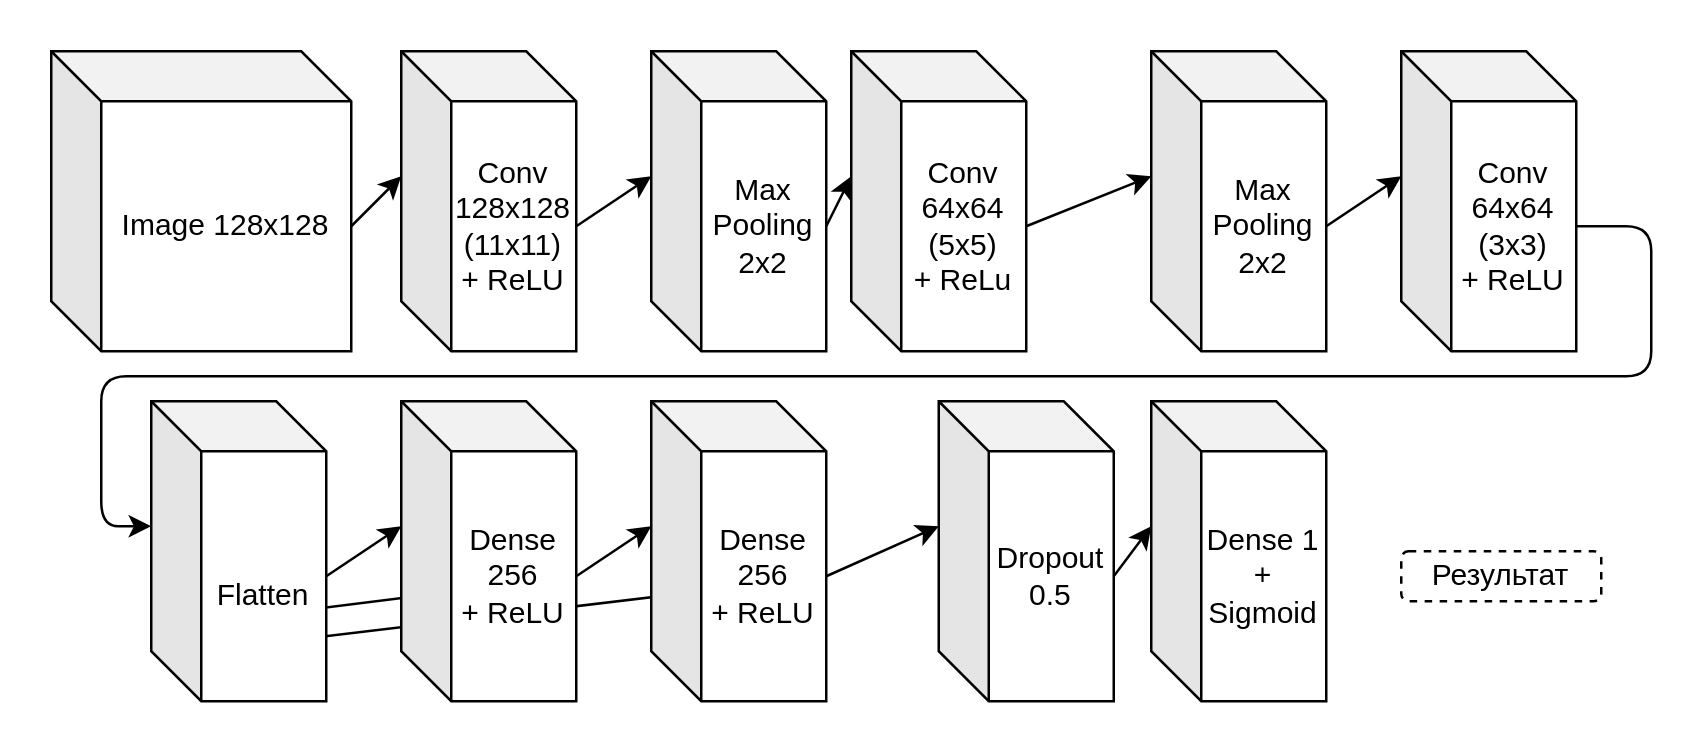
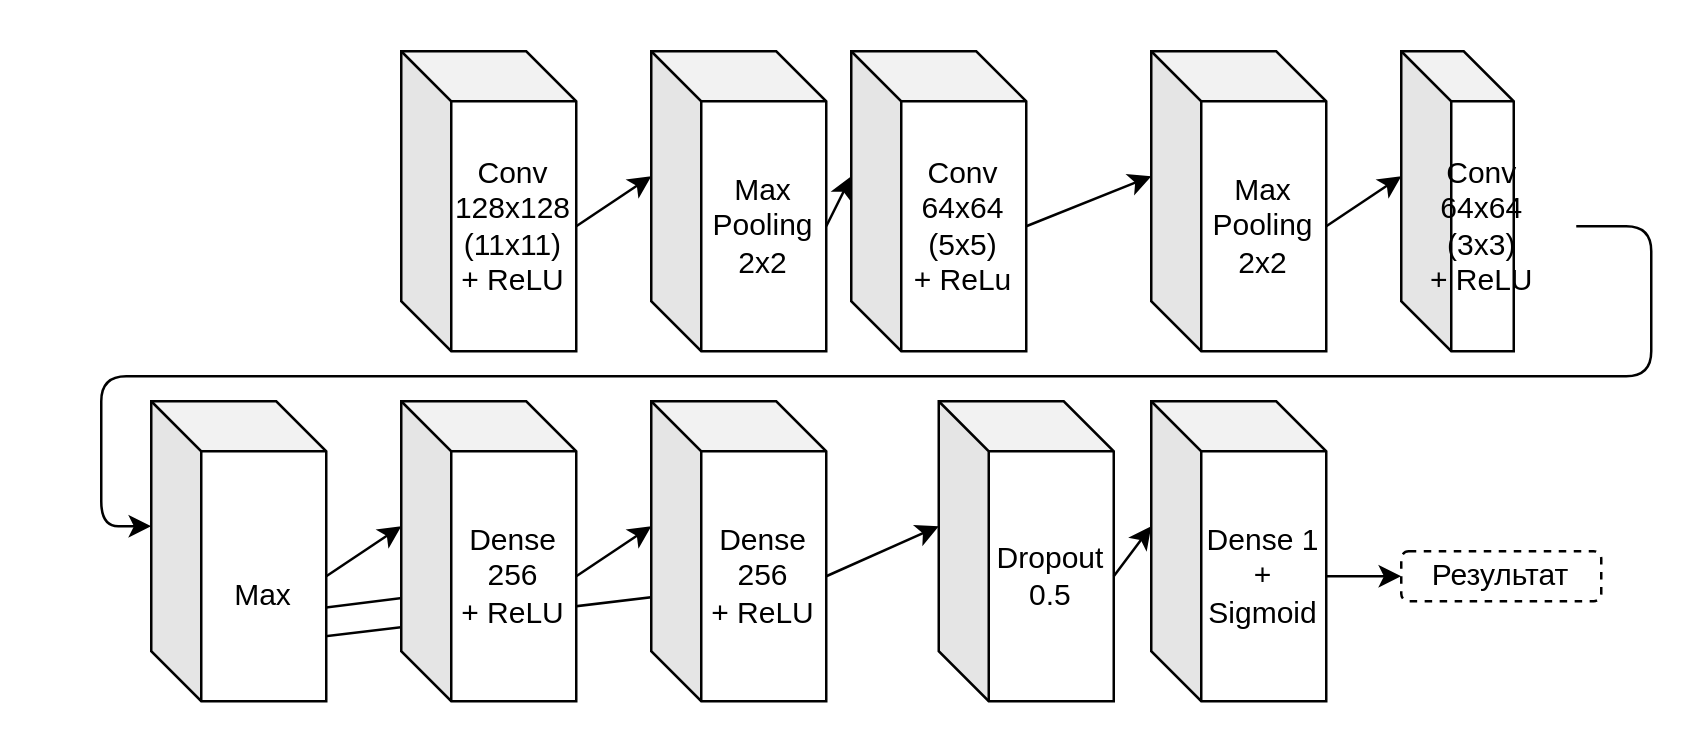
  <mxCell id="0" />
  <mxCell id="1" parent="0" />
- <mxCell id="2" value="Image 128x128" style="shape=cube;whiteSpace=wrap;html=1;boundedLbl=1;backgroundOutline=1;darkOpacity=0.05;darkOpacity2=0.1;" parent="1" vertex="1"><mxGeometry x="20" y="20" width="120" height="120" as="geometry" /></mxCell>
- <mxCell id="3" value="" style="endArrow=classic;html=1;exitX=0;exitY=0;exitDx=120;exitDy=70;exitPerimeter=0;entryX=0;entryY=0;entryDx=0;entryDy=50;entryPerimeter=0;" parent="1" source="2" target="4" edge="1"><mxGeometry width="50" height="50" relative="1" as="geometry"><mxPoint x="20" y="190" as="sourcePoint" /><mxPoint x="190" y="90" as="targetPoint" /></mxGeometry></mxCell>
  <mxCell id="4" value="Conv&lt;br&gt;128x128&lt;br&gt;(11x11)&lt;br&gt;+ ReLU&lt;br&gt;" style="shape=cube;whiteSpace=wrap;html=1;boundedLbl=1;backgroundOutline=1;darkOpacity=0.05;darkOpacity2=0.1;" parent="1" vertex="1"><mxGeometry x="160" y="20" width="70" height="120" as="geometry" /></mxCell>
  <mxCell id="5" value="Max&lt;br&gt;Pooling&lt;br&gt;2x2&lt;br&gt;" style="shape=cube;whiteSpace=wrap;html=1;boundedLbl=1;backgroundOutline=1;darkOpacity=0.05;darkOpacity2=0.1;" parent="1" vertex="1"><mxGeometry x="260" y="20" width="70" height="120" as="geometry" /></mxCell>
  <mxCell id="6" value="Conv&lt;br&gt;64x64&lt;br&gt;(5x5)&lt;br&gt;+ ReLu&lt;br&gt;" style="shape=cube;whiteSpace=wrap;html=1;boundedLbl=1;backgroundOutline=1;darkOpacity=0.05;darkOpacity2=0.1;" parent="1" vertex="1"><mxGeometry x="340" y="20" width="70" height="120" as="geometry" /></mxCell>
  <mxCell id="7" value="Max&lt;br&gt;Pooling&lt;br&gt;2x2&lt;br&gt;" style="shape=cube;whiteSpace=wrap;html=1;boundedLbl=1;backgroundOutline=1;darkOpacity=0.05;darkOpacity2=0.1;" parent="1" vertex="1"><mxGeometry x="460" y="20" width="70" height="120" as="geometry" /></mxCell>
  <mxCell id="8" value="" style="endArrow=classic;html=1;exitX=0;exitY=0;exitDx=70;exitDy=70;exitPerimeter=0;entryX=0;entryY=0;entryDx=0;entryDy=50;entryPerimeter=0;" parent="1" source="4" target="5" edge="1"><mxGeometry width="50" height="50" relative="1" as="geometry"><mxPoint x="150" y="100" as="sourcePoint" /><mxPoint x="168" y="99" as="targetPoint" /></mxGeometry></mxCell>
  <mxCell id="9" value="" style="endArrow=classic;html=1;exitX=0;exitY=0;exitDx=70;exitDy=70;exitPerimeter=0;entryX=0;entryY=0;entryDx=0;entryDy=50;entryPerimeter=0;" parent="1" source="5" target="6" edge="1"><mxGeometry width="50" height="50" relative="1" as="geometry"><mxPoint x="160" y="110" as="sourcePoint" /><mxPoint x="178" y="109" as="targetPoint" /></mxGeometry></mxCell>
  <mxCell id="10" value="" style="endArrow=classic;html=1;exitX=0;exitY=0;exitDx=70;exitDy=70;exitPerimeter=0;entryX=0;entryY=0;entryDx=0;entryDy=50;entryPerimeter=0;" parent="1" source="6" target="7" edge="1"><mxGeometry width="50" height="50" relative="1" as="geometry"><mxPoint x="170" y="120" as="sourcePoint" /><mxPoint x="188" y="119" as="targetPoint" /></mxGeometry></mxCell>
  <mxCell id="11" value="" style="endArrow=classic;html=1;entryX=0;entryY=0;entryDx=0;entryDy=50;entryPerimeter=0;exitX=0;exitY=0;exitDx=70;exitDy=70;exitPerimeter=0;" parent="1" source="23" target="22" edge="1"><mxGeometry width="50" height="50" relative="1" as="geometry"><mxPoint x="670" y="90" as="sourcePoint" /><mxPoint x="60" y="210" as="targetPoint" /><Array as="points"><mxPoint x="660" y="90" /><mxPoint x="660" y="150" /><mxPoint x="40" y="150" /><mxPoint x="40" y="210" /></Array></mxGeometry></mxCell>
  <mxCell id="12" value="" style="endArrow=classic;html=1;exitX=0;exitY=0;exitDx=70;exitDy=70;exitPerimeter=0;entryX=0;entryY=0;entryDx=0;entryDy=50;entryPerimeter=0;" parent="1" edge="1"><mxGeometry width="50" height="50" relative="1" as="geometry"><mxPoint x="230" y="230" as="sourcePoint" /><mxPoint x="78" y="249" as="targetPoint" /></mxGeometry></mxCell>
  <mxCell id="13" value="" style="endArrow=classic;html=1;exitX=0;exitY=0;exitDx=70;exitDy=70;exitPerimeter=0;entryX=0;entryY=0;entryDx=0;entryDy=50;entryPerimeter=0;" parent="1" edge="1"><mxGeometry width="50" height="50" relative="1" as="geometry"><mxPoint x="330" y="230" as="sourcePoint" /><mxPoint x="88" y="259" as="targetPoint" /></mxGeometry></mxCell>
  <mxCell id="14" value="Dense&lt;br&gt;256&lt;br&gt;+ ReLU&lt;br&gt;" style="shape=cube;whiteSpace=wrap;html=1;boundedLbl=1;backgroundOutline=1;darkOpacity=0.05;darkOpacity2=0.1;" parent="1" vertex="1"><mxGeometry x="160" y="160" width="70" height="120" as="geometry" /></mxCell>
  <mxCell id="15" value="Dense&lt;br&gt;256&lt;br&gt;+ ReLU&lt;br&gt;" style="shape=cube;whiteSpace=wrap;html=1;boundedLbl=1;backgroundOutline=1;darkOpacity=0.05;darkOpacity2=0.1;" parent="1" vertex="1"><mxGeometry x="260" y="160" width="70" height="120" as="geometry" /></mxCell>
  <mxCell id="16" value="Dropout&lt;br&gt;0.5&lt;br&gt;" style="shape=cube;whiteSpace=wrap;html=1;boundedLbl=1;backgroundOutline=1;darkOpacity=0.05;darkOpacity2=0.1;" parent="1" vertex="1"><mxGeometry x="375" y="160" width="70" height="120" as="geometry" /></mxCell>
  <mxCell id="17" value="" style="endArrow=classic;html=1;exitX=0;exitY=0;exitDx=70;exitDy=70;exitPerimeter=0;entryX=0;entryY=0;entryDx=0;entryDy=50;entryPerimeter=0;" parent="1" source="14" target="15" edge="1"><mxGeometry width="50" height="50" relative="1" as="geometry"><mxPoint x="60" y="250" as="sourcePoint" /><mxPoint x="78" y="249" as="targetPoint" /></mxGeometry></mxCell>
  <mxCell id="18" value="" style="endArrow=classic;html=1;exitX=0;exitY=0;exitDx=70;exitDy=70;exitPerimeter=0;entryX=0;entryY=0;entryDx=0;entryDy=50;entryPerimeter=0;" parent="1" source="15" target="16" edge="1"><mxGeometry width="50" height="50" relative="1" as="geometry"><mxPoint x="70" y="260" as="sourcePoint" /><mxPoint x="88" y="259" as="targetPoint" /></mxGeometry></mxCell>
+ <mxCell id="19" value="" style="endArrow=classic;html=1;exitX=0;exitY=0;exitDx=70;exitDy=70;exitPerimeter=0;entryX=0;entryY=0.5;entryDx=0;entryDy=0;" parent="1" source="21" target="20" edge="1"><mxGeometry width="50" height="50" relative="1" as="geometry"><mxPoint x="540" y="240" as="sourcePoint" /><mxPoint x="860" y="230" as="targetPoint" /></mxGeometry></mxCell>
  <mxCell id="20" value="Результат" style="rounded=1;whiteSpace=wrap;html=1;dashed=1;" parent="1" vertex="1"><mxGeometry x="560" y="220" width="80" height="20" as="geometry" /></mxCell>
  <mxCell id="21" value="Dense 1&lt;br&gt;+ Sigmoid&lt;br&gt;" style="shape=cube;whiteSpace=wrap;html=1;boundedLbl=1;backgroundOutline=1;darkOpacity=0.05;darkOpacity2=0.1;" vertex="1" parent="1"><mxGeometry x="460" y="160" width="70" height="120" as="geometry" /></mxCell>
- <mxCell id="22" value="&lt;br&gt;Flatten&lt;br&gt;" style="shape=cube;whiteSpace=wrap;html=1;boundedLbl=1;backgroundOutline=1;darkOpacity=0.05;darkOpacity2=0.1;" vertex="1" parent="1"><mxGeometry x="60" y="160" width="70" height="120" as="geometry" /></mxCell>
- <mxCell id="23" value="Conv&lt;br&gt;64x64&lt;br&gt;(3x3)&lt;br&gt;+&amp;nbsp;ReLU&lt;br&gt;" style="shape=cube;whiteSpace=wrap;html=1;boundedLbl=1;backgroundOutline=1;darkOpacity=0.05;darkOpacity2=0.1;" vertex="1" parent="1"><mxGeometry x="560" y="20" width="70" height="120" as="geometry" /></mxCell>
+ <mxCell id="22" value="&lt;br&gt;Max&lt;br&gt;" style="shape=cube;whiteSpace=wrap;html=1;boundedLbl=1;backgroundOutline=1;darkOpacity=0.05;darkOpacity2=0.1;" vertex="1" parent="1"><mxGeometry x="60" y="160" width="70" height="120" as="geometry" /></mxCell>
+ <mxCell id="23" value="Conv&lt;br&gt;64x64&lt;br&gt;(3x3)&lt;br&gt;+&amp;nbsp;ReLU&lt;br&gt;" style="shape=cube;whiteSpace=wrap;html=1;boundedLbl=1;backgroundOutline=1;darkOpacity=0.05;darkOpacity2=0.1;" vertex="1" parent="1"><mxGeometry x="560" y="20" width="45" height="120" as="geometry" /></mxCell>
  <mxCell id="24" value="" style="endArrow=classic;html=1;exitX=0;exitY=0;exitDx=70;exitDy=70;exitPerimeter=0;entryX=0;entryY=0;entryDx=0;entryDy=50;entryPerimeter=0;" edge="1" parent="1" source="7" target="23"><mxGeometry width="50" height="50" relative="1" as="geometry"><mxPoint x="440" y="100" as="sourcePoint" /><mxPoint x="470" y="80" as="targetPoint" /></mxGeometry></mxCell>
  <mxCell id="25" value="" style="endArrow=classic;html=1;exitX=0;exitY=0;exitDx=70;exitDy=70;exitPerimeter=0;entryX=0;entryY=0;entryDx=0;entryDy=50;entryPerimeter=0;" edge="1" parent="1" source="22" target="14"><mxGeometry width="50" height="50" relative="1" as="geometry"><mxPoint x="30" y="230" as="sourcePoint" /><mxPoint x="60" y="210" as="targetPoint" /></mxGeometry></mxCell>
  <mxCell id="26" value="" style="endArrow=classic;html=1;exitX=0;exitY=0;exitDx=70;exitDy=70;exitPerimeter=0;entryX=0;entryY=0;entryDx=0;entryDy=50;entryPerimeter=0;" edge="1" parent="1" source="16" target="21"><mxGeometry width="50" height="50" relative="1" as="geometry"><mxPoint x="140" y="240" as="sourcePoint" /><mxPoint x="170" y="220" as="targetPoint" /></mxGeometry></mxCell>
